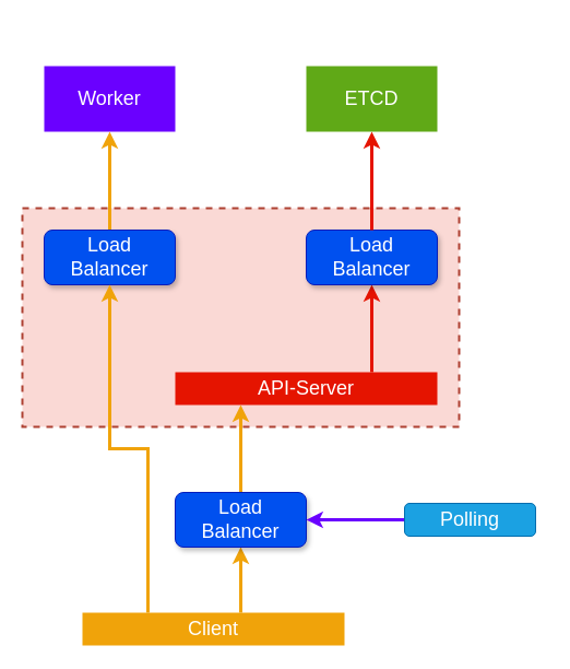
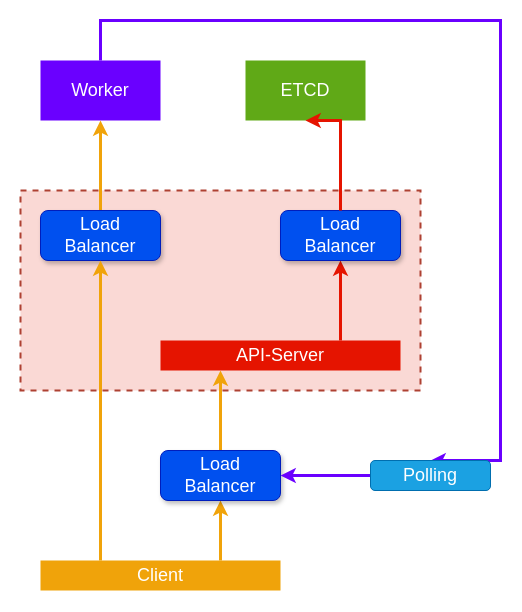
  <mxCell id="0" />
  <mxCell id="1" parent="0" />
  <mxCell id="2" value="" style="rounded=0;whiteSpace=wrap;html=1;dashed=1;strokeWidth=2;fillColor=#fad9d5;strokeColor=#ae4132;" parent="1" vertex="1"><mxGeometry x="20" y="190" width="400" height="200" as="geometry" /></mxCell>
  <mxCell id="3" style="edgeStyle=orthogonalEdgeStyle;rounded=0;orthogonalLoop=1;jettySize=auto;html=1;entryX=0.5;entryY=1;entryDx=0;entryDy=0;strokeColor=#f0a30a;strokeWidth=3;" parent="1" source="4" target="13" edge="1"><mxGeometry relative="1" as="geometry"><Array as="points"><mxPoint x="220" y="550" /><mxPoint x="220" y="550" /></Array></mxGeometry></mxCell>
- <mxCell id="4" value="&lt;font color=&quot;#ffffff&quot; style=&quot;font-size: 18px;&quot;&gt;Client&lt;/font&gt;" style="rounded=0;whiteSpace=wrap;html=1;strokeWidth=3;strokeColor=none;fillColor=#f0a30a;fontColor=#000000;labelBackgroundColor=none;" parent="1" vertex="1"><mxGeometry x="75" y="560" width="240" height="30" as="geometry" /></mxCell>
+ <mxCell id="4" value="&lt;font color=&quot;#ffffff&quot; style=&quot;font-size: 18px;&quot;&gt;Client&lt;/font&gt;" style="rounded=0;whiteSpace=wrap;html=1;strokeWidth=3;strokeColor=none;fillColor=#f0a30a;fontColor=#000000;labelBackgroundColor=none;" parent="1" vertex="1"><mxGeometry x="40" y="560" width="240" height="30" as="geometry" /></mxCell>
  <mxCell id="5" style="edgeStyle=orthogonalEdgeStyle;rounded=0;orthogonalLoop=1;jettySize=auto;html=1;entryX=0.5;entryY=1;entryDx=0;entryDy=0;strokeColor=#e51400;strokeWidth=3;" parent="1" source="6" target="17" edge="1"><mxGeometry relative="1" as="geometry"><Array as="points"><mxPoint x="340" y="300" /><mxPoint x="340" y="300" /></Array></mxGeometry></mxCell>
  <mxCell id="6" value="&lt;font style=&quot;font-size: 18px;&quot;&gt;API-Server&lt;/font&gt;" style="rounded=0;whiteSpace=wrap;html=1;strokeWidth=3;fillColor=#e51400;fontColor=#ffffff;strokeColor=none;" parent="1" vertex="1"><mxGeometry x="160" y="340" width="240" height="30" as="geometry" /></mxCell>
- <mxCell id="7" value="&lt;font style=&quot;font-size: 18px;&quot;&gt;ETCD&lt;/font&gt;" style="rounded=0;whiteSpace=wrap;html=1;strokeWidth=3;fillColor=#60a917;fontColor=#ffffff;strokeColor=none;" parent="1" vertex="1"><mxGeometry x="280" y="60" width="120" height="60" as="geometry" /></mxCell>
+ <mxCell id="7" value="&lt;font style=&quot;font-size: 18px;&quot;&gt;ETCD&lt;/font&gt;" style="rounded=0;whiteSpace=wrap;html=1;strokeWidth=3;fillColor=#60a917;fontColor=#ffffff;strokeColor=none;" parent="1" vertex="1"><mxGeometry x="245" y="60" width="120" height="60" as="geometry" /></mxCell>
+ <mxCell id="8" style="edgeStyle=orthogonalEdgeStyle;rounded=0;orthogonalLoop=1;jettySize=auto;html=1;entryX=0.5;entryY=0;entryDx=0;entryDy=0;strokeColor=#6a00ff;strokeWidth=3;" parent="1" source="9" target="15" edge="1"><mxGeometry relative="1" as="geometry"><mxPoint x="120" y="-30" as="targetPoint" /><Array as="points"><mxPoint x="100" y="20" /><mxPoint x="500" y="20" /></Array></mxGeometry></mxCell>
  <mxCell id="9" value="&lt;font style=&quot;font-size: 18px;&quot;&gt;Worker&lt;/font&gt;" style="rounded=0;whiteSpace=wrap;html=1;strokeWidth=3;fillColor=#6a00ff;fontColor=#ffffff;strokeColor=none;" parent="1" vertex="1"><mxGeometry x="40" y="60" width="120" height="60" as="geometry" /></mxCell>
  <mxCell id="10" style="edgeStyle=orthogonalEdgeStyle;rounded=0;orthogonalLoop=1;jettySize=auto;html=1;entryX=0.5;entryY=1;entryDx=0;entryDy=0;strokeColor=#f0a30a;strokeWidth=3;" parent="1" source="11" target="9" edge="1"><mxGeometry relative="1" as="geometry"><Array as="points"><mxPoint x="100" y="180" /><mxPoint x="100" y="180" /></Array></mxGeometry></mxCell>
  <mxCell id="11" value="&lt;font style=&quot;font-size: 18px;&quot;&gt;Load&lt;br&gt;Balancer&lt;/font&gt;" style="rounded=1;whiteSpace=wrap;html=1;fillColor=#0050ef;fontColor=#ffffff;strokeColor=#001DBC;shadow=1;" parent="1" vertex="1"><mxGeometry x="40" y="210" width="120" height="50" as="geometry" /></mxCell>
  <mxCell id="12" value="" style="edgeStyle=orthogonalEdgeStyle;rounded=0;orthogonalLoop=1;jettySize=auto;html=1;entryX=0.25;entryY=1;entryDx=0;entryDy=0;strokeColor=#f0a30a;strokeWidth=3;" parent="1" source="13" target="6" edge="1"><mxGeometry relative="1" as="geometry"><mxPoint x="240" y="400" as="targetPoint" /></mxGeometry></mxCell>
  <mxCell id="13" value="&lt;font style=&quot;font-size: 18px;&quot;&gt;Load&lt;br&gt;Balancer&lt;/font&gt;" style="rounded=1;whiteSpace=wrap;html=1;fillColor=#0050ef;fontColor=#ffffff;strokeColor=#001DBC;shadow=1;" parent="1" vertex="1"><mxGeometry x="160" y="450" width="120" height="50" as="geometry" /></mxCell>
  <mxCell id="14" value="" style="edgeStyle=orthogonalEdgeStyle;rounded=0;orthogonalLoop=1;jettySize=auto;html=1;strokeColor=#6a00ff;strokeWidth=3;entryX=1;entryY=0.5;entryDx=0;entryDy=0;exitX=0;exitY=0.5;exitDx=0;exitDy=0;" parent="1" source="15" target="13" edge="1"><mxGeometry relative="1" as="geometry"><mxPoint x="460" y="475" as="sourcePoint" /></mxGeometry></mxCell>
  <mxCell id="15" value="&lt;font style=&quot;font-size: 18px;&quot;&gt;Polling&lt;/font&gt;" style="rounded=1;whiteSpace=wrap;html=1;fillColor=#1ba1e2;fontColor=#ffffff;strokeColor=#006EAF;align=center;glass=0;shadow=0;" parent="1" vertex="1"><mxGeometry x="370" y="460" width="120" height="30" as="geometry" /></mxCell>
  <mxCell id="16" style="edgeStyle=orthogonalEdgeStyle;rounded=0;orthogonalLoop=1;jettySize=auto;html=1;entryX=0.5;entryY=1;entryDx=0;entryDy=0;strokeColor=#f0a30a;strokeWidth=3;exitX=0.25;exitY=0;exitDx=0;exitDy=0;" parent="1" source="4" target="11" edge="1"><mxGeometry relative="1" as="geometry"><Array as="points" /><mxPoint x="110" y="220" as="sourcePoint" /><mxPoint x="110" y="130" as="targetPoint" /></mxGeometry></mxCell>
  <mxCell id="17" value="&lt;font style=&quot;font-size: 18px;&quot;&gt;Load&lt;br&gt;Balancer&lt;/font&gt;" style="rounded=1;whiteSpace=wrap;html=1;fillColor=#0050ef;fontColor=#ffffff;strokeColor=#001DBC;shadow=1;" parent="1" vertex="1"><mxGeometry x="280" y="210" width="120" height="50" as="geometry" /></mxCell>
  <mxCell id="18" style="edgeStyle=orthogonalEdgeStyle;rounded=0;orthogonalLoop=1;jettySize=auto;html=1;entryX=0.5;entryY=1;entryDx=0;entryDy=0;strokeColor=#e51400;strokeWidth=3;exitX=0.5;exitY=0;exitDx=0;exitDy=0;" parent="1" source="17" target="7" edge="1"><mxGeometry relative="1" as="geometry"><mxPoint x="350" y="350" as="sourcePoint" /><mxPoint x="350" y="270" as="targetPoint" /><Array as="points"><mxPoint x="340" y="170" /><mxPoint x="340" y="170" /></Array></mxGeometry></mxCell>
